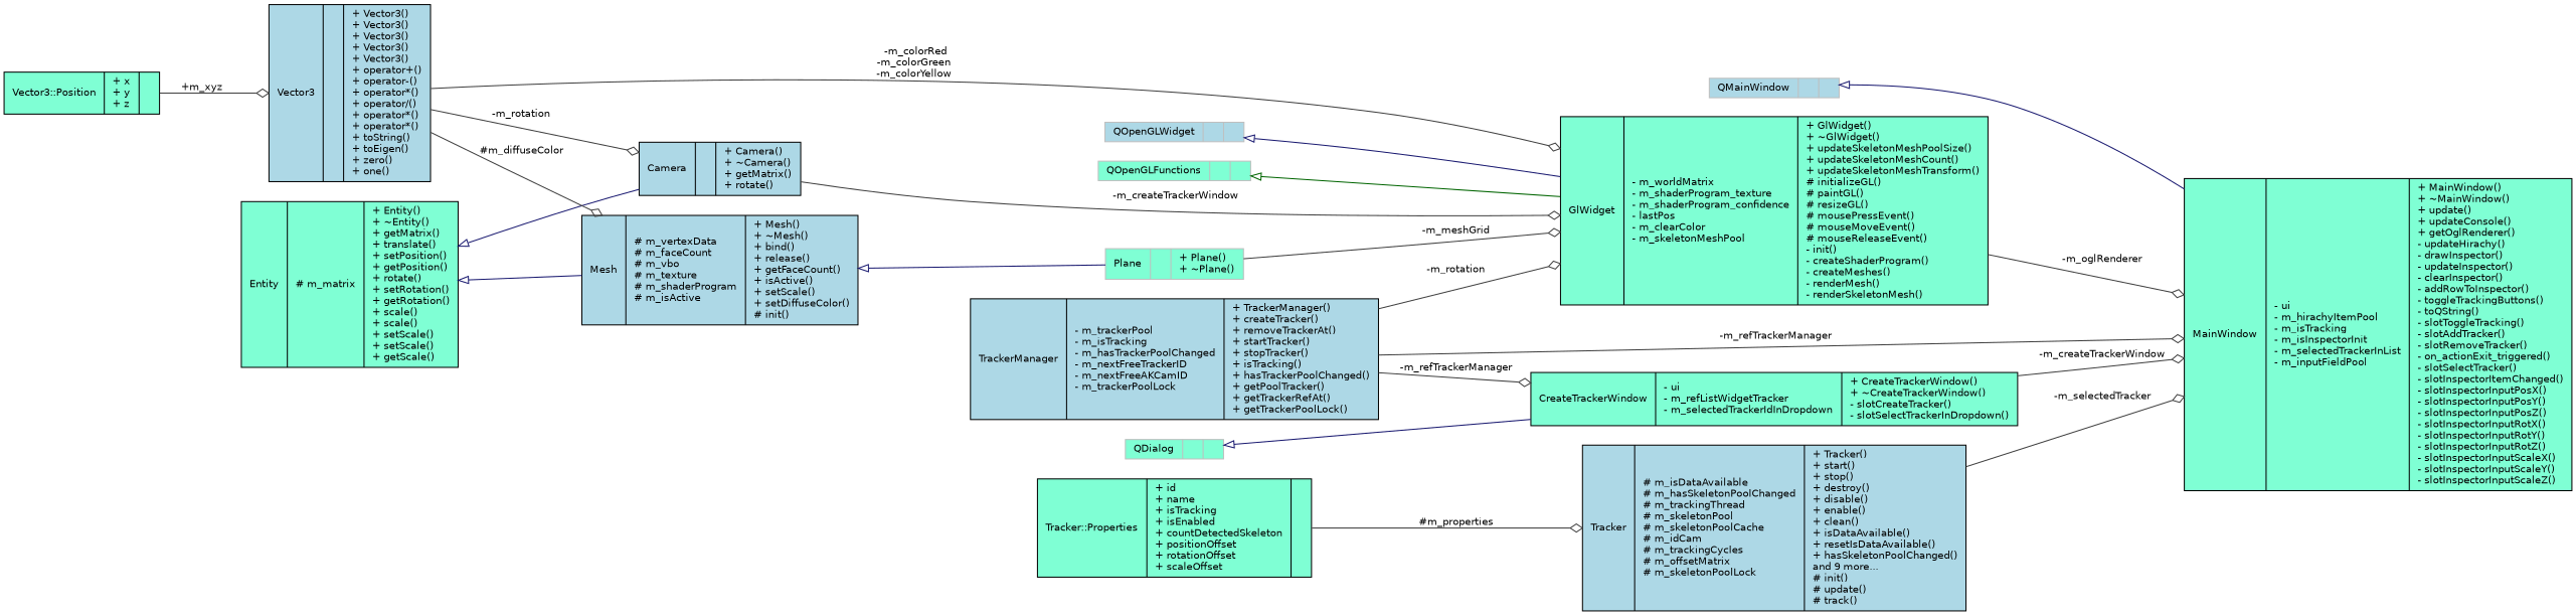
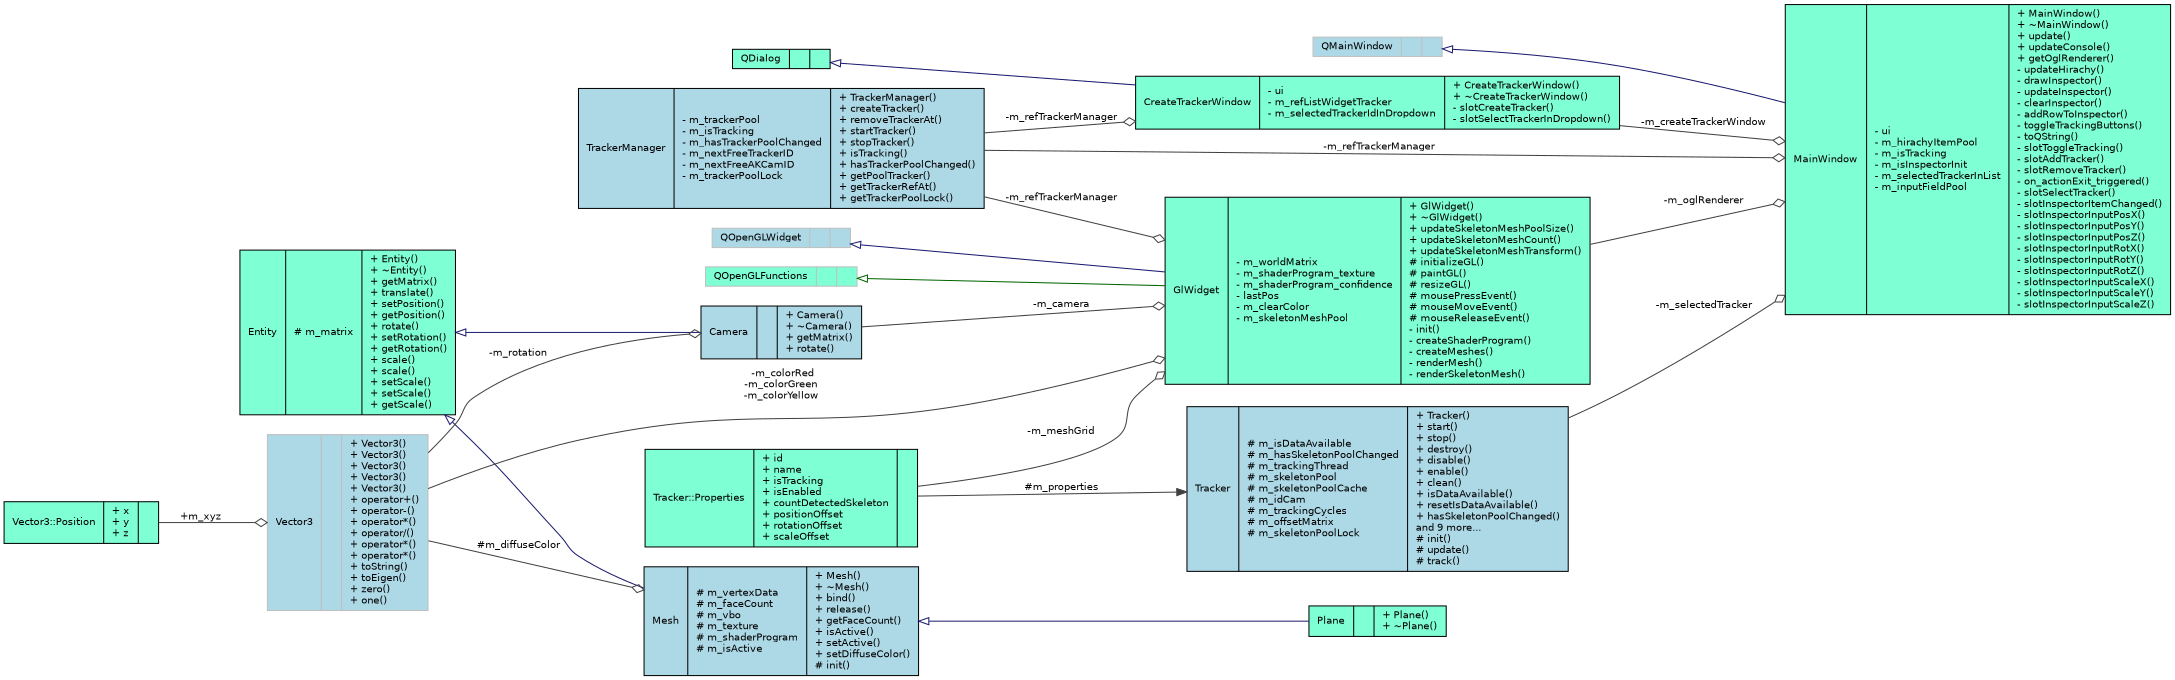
  digraph {
    rankdir=LR
    node [color=black fillcolor=aquamarine fontname=Helvetica fontsize=10 shape=record style=filled]
    edge [color=grey25 fontname=Helvetica fontsize=10 labelfontname=Helvetica labelfontsize=10 style=solid arrowhead=odiamond]
    n1 [fontcolor=black height=0.2 label="{MainWindow\n|- ui\l- m_hirachyItemPool\l- m_isTracking\l- m_isInspectorInit\l- m_selectedTrackerInList\l- m_inputFieldPool\l|+ MainWindow()\l+ ~MainWindow()\l+ update()\l+ updateConsole()\l+ getOglRenderer()\l- updateHirachy()\l- drawInspector()\l- updateInspector()\l- clearInspector()\l- addRowToInspector()\l- toggleTrackingButtons()\l- toQString()\l- slotToggleTracking()\l- slotAddTracker()\l- slotRemoveTracker()\l- on_actionExit_triggered()\l- slotSelectTracker()\l- slotInspectorItemChanged()\l- slotInspectorInputPosX()\l- slotInspectorInputPosY()\l- slotInspectorInputPosZ()\l- slotInspectorInputRotX()\l- slotInspectorInputRotY()\l- slotInspectorInputRotZ()\l- slotInspectorInputScaleX()\l- slotInspectorInputScaleY()\l- slotInspectorInputScaleZ()\l}" width=0.4]
    n2 [color=grey75 fillcolor=lightblue height=0.2 label="{QMainWindow\n||}" width=0.4]
    n3 [height=0.2 label="{GlWidget\n|- m_worldMatrix\l- m_shaderProgram_texture\l- m_shaderProgram_confidence\l- lastPos\l- m_clearColor\l- m_skeletonMeshPool\l|+ GlWidget()\l+ ~GlWidget()\l+ updateSkeletonMeshPoolSize()\l+ updateSkeletonMeshCount()\l+ updateSkeletonMeshTransform()\l# initializeGL()\l# paintGL()\l# resizeGL()\l# mousePressEvent()\l# mouseMoveEvent()\l# mouseReleaseEvent()\l- init()\l- createShaderProgram()\l- createMeshes()\l- renderMesh()\l- renderSkeletonMesh()\l}" width=0.4]
    n4 [color=grey75 fillcolor=lightblue height=0.2 label="{QOpenGLWidget\n||}" width=0.4]
    n5 [color=grey75 height=0.2 label="{QOpenGLFunctions\n||}" width=0.4]
    n6 [fillcolor=lightblue height=0.2 label="{TrackerManager\n|- m_trackerPool\l- m_isTracking\l- m_hasTrackerPoolChanged\l- m_nextFreeTrackerID\l- m_nextFreeAKCamID\l- m_trackerPoolLock\l|+ TrackerManager()\l+ createTracker()\l+ removeTrackerAt()\l+ startTracker()\l+ stopTracker()\l+ isTracking()\l+ hasTrackerPoolChanged()\l+ getPoolTracker()\l+ getTrackerRefAt()\l+ getTrackerPoolLock()\l}" width=0.4]
    n7 [height=0.2 label="{CreateTrackerWindow\n|- ui\l- m_refListWidgetTracker\l- m_selectedTrackerIdInDropdown\l|+ CreateTrackerWindow()\l+ ~CreateTrackerWindow()\l- slotCreateTracker()\l- slotSelectTrackerInDropdown()\l}" width=0.4]
    n8 [fillcolor=lightblue height=0.2 label="{Camera\n||+ Camera()\l+ ~Camera()\l+ getMatrix()\l+ rotate()\l}" width=0.4]
    n9 [height=0.2 label="{Entity\n|# m_matrix\l|+ Entity()\l+ ~Entity()\l+ getMatrix()\l+ translate()\l+ setPosition()\l+ getPosition()\l+ rotate()\l+ setRotation()\l+ getRotation()\l+ scale()\l+ scale()\l+ setScale()\l+ setScale()\l+ getScale()\l}" width=0.4]
-   n10 [fillcolor=lightblue height=0.2 label="{Mesh\n|# m_vertexData\l# m_faceCount\l# m_vbo\l# m_texture\l# m_shaderProgram\l# m_isActive\l|+ Mesh()\l+ ~Mesh()\l+ bind()\l+ release()\l+ getFaceCount()\l+ isActive()\l+ setScale()\l+ setDiffuseColor()\l# init()\l}" width=0.4]
-   n11 [color=grey75 height=0.2 label="{Plane\n||+ Plane()\l+ ~Plane()\l}" width=0.4]
-   n12 [fillcolor=lightblue height=0.2 label="{Vector3\n||+ Vector3()\l+ Vector3()\l+ Vector3()\l+ Vector3()\l+ Vector3()\l+ operator+()\l+ operator-()\l+ operator*()\l+ operator/()\l+ operator*()\l+ operator*()\l+ toString()\l+ toEigen()\l+ zero()\l+ one()\l}" width=0.4]
+   n10 [fillcolor=lightblue height=0.2 label="{Mesh\n|# m_vertexData\l# m_faceCount\l# m_vbo\l# m_texture\l# m_shaderProgram\l# m_isActive\l|+ Mesh()\l+ ~Mesh()\l+ bind()\l+ release()\l+ getFaceCount()\l+ isActive()\l+ setActive()\l+ setDiffuseColor()\l# init()\l}" width=0.4]
+   n11 [height=0.2 label="{Plane\n||+ Plane()\l+ ~Plane()\l}" width=0.4]
+   n12 [color=grey75 fillcolor=lightblue height=0.2 label="{Vector3\n||+ Vector3()\l+ Vector3()\l+ Vector3()\l+ Vector3()\l+ Vector3()\l+ operator+()\l+ operator-()\l+ operator*()\l+ operator/()\l+ operator*()\l+ operator*()\l+ toString()\l+ toEigen()\l+ zero()\l+ one()\l}" width=0.4]
    n13 [height=0.2 label="{Vector3::Position\n|+ x\l+ y\l+ z\l|}" width=0.4]
    n14 [fillcolor=lightblue height=0.2 label="{Tracker\n|# m_isDataAvailable\l# m_hasSkeletonPoolChanged\l# m_trackingThread\l# m_skeletonPool\l# m_skeletonPoolCache\l# m_idCam\l# m_trackingCycles\l# m_offsetMatrix\l# m_skeletonPoolLock\l|+ Tracker()\l+ start()\l+ stop()\l+ destroy()\l+ disable()\l+ enable()\l+ clean()\l+ isDataAvailable()\l+ resetIsDataAvailable()\l+ hasSkeletonPoolChanged()\land 9 more...\l# init()\l# update()\l# track()\l}" width=0.4]
    n15 [height=0.2 label="{Tracker::Properties\n|+ id\l+ name\l+ isTracking\l+ isEnabled\l+ countDetectedSkeleton\l+ positionOffset\l+ rotationOffset\l+ scaleOffset\l|}" width=0.4]
-   n16 [color=grey75 height=0.2 label="{QDialog\n||}" width=0.4]
+   n16 [height=0.2 label="{QDialog\n||}" width=0.4]
    n2 -> n1 [arrowtail=onormal color=midnightblue dir=back arrowhead=""]
    n3 -> n1 [label=" -m_oglRenderer"]
    n4 -> n3 [arrowtail=onormal color=midnightblue dir=back arrowhead=""]
    n5 -> n3 [arrowtail=onormal color=darkgreen dir=back arrowhead=""]
    n6 -> n1 [label=" -m_refTrackerManager"]
-   n6 -> n3 [label=" -m_rotation"]
+   n6 -> n3 [label=" -m_refTrackerManager"]
    n6 -> n7 [label=" -m_refTrackerManager"]
    n7 -> n1 [label=" -m_createTrackerWindow"]
-   n8 -> n3 [label=" -m_createTrackerWindow"]
+   n8 -> n3 [label=" -m_camera"]
    n9 -> n8 [arrowtail=onormal color=midnightblue dir=back arrowhead=""]
    n9 -> n10 [arrowtail=onormal color=midnightblue dir=back arrowhead=""]
    n10 -> n11 [arrowtail=onormal color=midnightblue dir=back arrowhead=""]
-   n11 -> n3 [label=" -m_meshGrid"]
+   n15 -> n3 [label=" -m_meshGrid"]
    n12 -> n3 [label=" -m_colorRed\n-m_colorGreen\n-m_colorYellow"]
    n12 -> n8 [label=" -m_rotation"]
    n12 -> n10 [label=" #m_diffuseColor"]
    n13 -> n12 [label=" +m_xyz"]
    n14 -> n1 [label=" -m_selectedTracker"]
-   n15 -> n14 [label=" #m_properties"]
+   n15 -> n14 [arrowhead=normal label=" #m_properties"]
    n16 -> n7 [arrowtail=onormal color=midnightblue dir=back arrowhead=""]
  }
